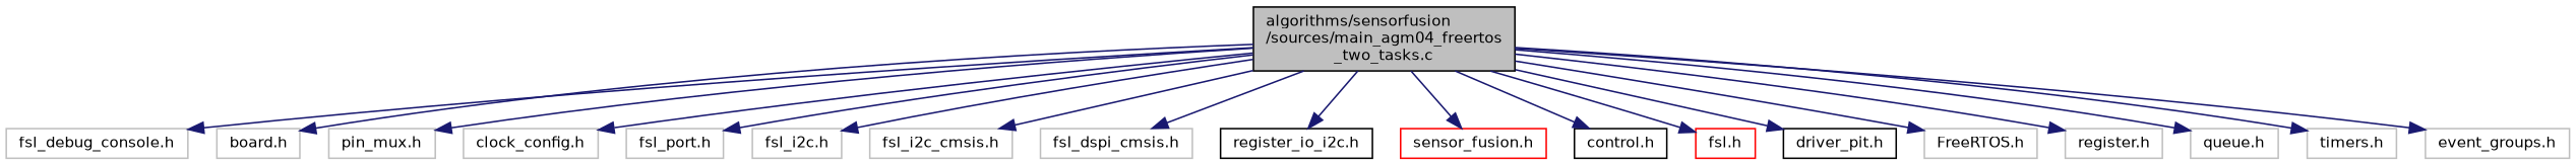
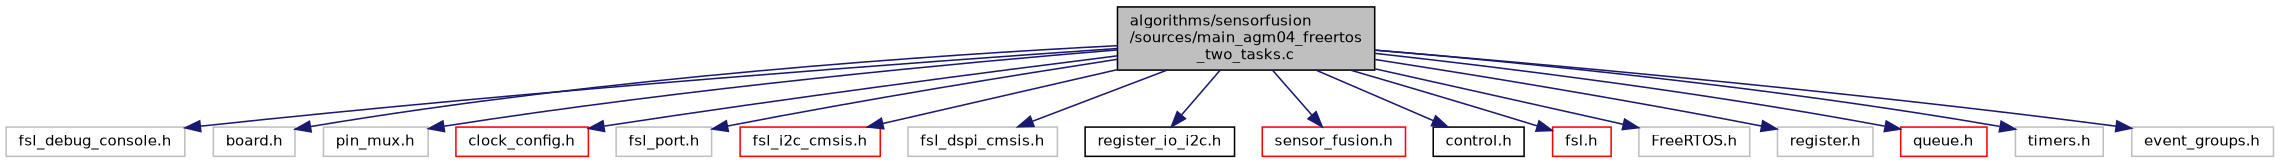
  digraph {
    node [color=grey75 fillcolor=white fontname=Helvetica fontsize=10 shape=record style=filled]
    edge [color=midnightblue fontname=Helvetica fontsize=10 labelfontname=Helvetica labelfontsize=10 style=solid]
    n1 [color=black fillcolor=grey75 fontcolor=black height=0.2 label="algorithms/sensorfusion\l/sources/main_agm04_freertos\l_two_tasks.c" width=0.4]
    n2 [height=0.2 label="fsl_debug_console.h" width=0.4]
    n3 [height=0.2 label="board.h" width=0.4]
    n4 [height=0.2 label="pin_mux.h" width=0.4]
-   n5 [height=0.2 label="clock_config.h" width=0.4]
+   n5 [color=red height=0.2 label="clock_config.h" width=0.4]
    n6 [height=0.2 label="fsl_port.h" width=0.4]
-   n7 [height=0.2 label="fsl_i2c.h" width=0.4]
-   n8 [height=0.2 label="fsl_i2c_cmsis.h" width=0.4]
+   n8 [color=red height=0.2 label="fsl_i2c_cmsis.h" width=0.4]
    n9 [height=0.2 label="fsl_dspi_cmsis.h" width=0.4]
    n10 [color=black height=0.2 label="register_io_i2c.h" width=0.4]
    n11 [color=red height=0.2 label="sensor_fusion.h" width=0.4]
    n12 [color=black height=0.2 label="control.h" width=0.4]
    n13 [color=red height=0.2 label="fsl.h" width=0.4]
-   n14 [color=black height=0.2 label="driver_pit.h" width=0.4]
    n15 [height=0.2 label="FreeRTOS.h" width=0.4]
    n16 [height=0.2 label="register.h" width=0.4]
-   n17 [height=0.2 label="queue.h" width=0.4]
+   n17 [color=red height=0.2 label="queue.h" width=0.4]
    n18 [height=0.2 label="timers.h" width=0.4]
    n19 [height=0.2 label="event_groups.h" width=0.4]
    n1 -> n2
    n1 -> n3
    n1 -> n4
    n1 -> n5
    n1 -> n6
-   n1 -> n7
    n1 -> n8
    n1 -> n9
    n1 -> n10
    n1 -> n11
    n1 -> n12
    n1 -> n13
-   n1 -> n14
    n1 -> n15
    n1 -> n16
    n1 -> n17
    n1 -> n18
    n1 -> n19
  }
